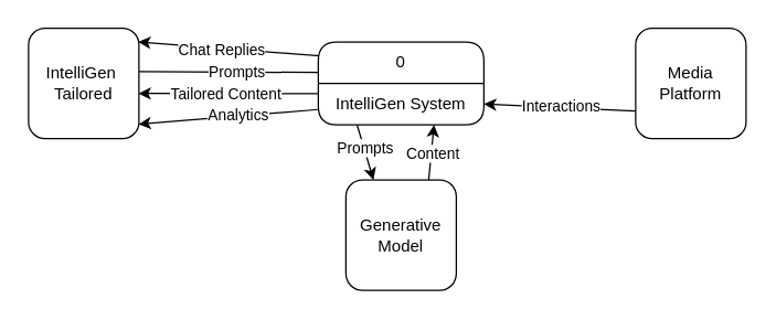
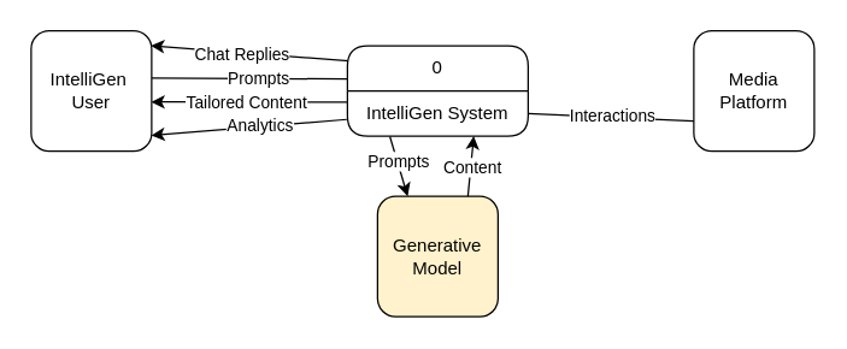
  <mxCell id="0" />
  <mxCell id="1" parent="0" />
  <mxCell id="2" style="rounded=0;orthogonalLoop=1;jettySize=auto;html=1;entryX=0.996;entryY=0.591;entryDx=0;entryDy=0;entryPerimeter=0;exitX=0.001;exitY=0.246;exitDx=0;exitDy=0;exitPerimeter=0;" edge="1" parent="1" source="9" target="12"><mxGeometry relative="1" as="geometry" /></mxCell>
  <mxCell id="3" value="Tailored Content" style="edgeLabel;html=1;align=center;verticalAlign=middle;resizable=0;points=[];" vertex="1" connectable="0" parent="2"><mxGeometry x="0.24" y="-1" relative="1" as="geometry"><mxPoint x="13" y="1" as="offset" /></mxGeometry></mxCell>
  <mxCell id="4" style="rounded=0;orthogonalLoop=1;jettySize=auto;html=1;exitX=0.98;exitY=0.083;exitDx=0;exitDy=0;exitPerimeter=0;entryX=0.993;entryY=0.123;entryDx=0;entryDy=0;entryPerimeter=0;" edge="1" parent="1" target="12"><mxGeometry relative="1" as="geometry"><mxPoint x="180" y="29.949" as="targetPoint" /><mxPoint x="231" y="40" as="sourcePoint" /></mxGeometry></mxCell>
  <mxCell id="5" value="Chat Replies" style="edgeLabel;html=1;align=center;verticalAlign=middle;resizable=0;points=[];" vertex="1" connectable="0" parent="4"><mxGeometry x="0.341" y="-1" relative="1" as="geometry"><mxPoint x="16" y="3" as="offset" /></mxGeometry></mxCell>
  <mxCell id="6" style="rounded=0;orthogonalLoop=1;jettySize=auto;html=1;entryX=0.25;entryY=0;entryDx=0;entryDy=0;exitX=0.235;exitY=1.009;exitDx=0;exitDy=0;exitPerimeter=0;" edge="1" parent="1" source="9" target="18"><mxGeometry relative="1" as="geometry" /></mxCell>
  <mxCell id="7" value="Prompts" style="edgeLabel;html=1;align=center;verticalAlign=middle;resizable=0;points=[];" vertex="1" connectable="0" parent="6"><mxGeometry x="-0.166" relative="1" as="geometry"><mxPoint as="offset" /></mxGeometry></mxCell>
  <mxCell id="8" value="0" style="swimlane;fontStyle=0;childLayout=stackLayout;horizontal=1;startSize=30;horizontalStack=0;resizeParent=1;resizeParentMax=0;resizeLast=0;collapsible=0;marginBottom=0;whiteSpace=wrap;html=1;container=1;rounded=1;" vertex="1" parent="1"><mxGeometry x="230" y="30" width="120" height="60" as="geometry" /></mxCell>
  <mxCell id="9" value="IntelliGen System" style="text;strokeColor=none;fillColor=none;align=center;verticalAlign=middle;spacingLeft=4;spacingRight=4;overflow=hidden;points=[[0,0.5],[1,0.5]];portConstraint=eastwest;rotatable=0;whiteSpace=wrap;html=1;" vertex="1" parent="8"><mxGeometry y="30" width="120" height="30" as="geometry" /></mxCell>
  <mxCell id="10" style="rounded=0;orthogonalLoop=1;jettySize=auto;html=1;entryX=0.002;entryY=0.367;entryDx=0;entryDy=0;exitX=0.999;exitY=0.393;exitDx=0;exitDy=0;entryPerimeter=0;exitPerimeter=0;endArrow=none;" edge="1" parent="1" source="12" target="8"><mxGeometry relative="1" as="geometry" /></mxCell>
  <mxCell id="11" value="Prompts" style="edgeLabel;html=1;align=center;verticalAlign=middle;resizable=0;points=[];" vertex="1" connectable="0" parent="10"><mxGeometry x="0.307" y="1" relative="1" as="geometry"><mxPoint x="-14" y="1" as="offset" /></mxGeometry></mxCell>
- <mxCell id="12" value="&lt;div&gt;IntelliGen&amp;nbsp;&lt;/div&gt;&lt;div&gt;Tailored&lt;/div&gt;" style="whiteSpace=wrap;html=1;aspect=fixed;rounded=1;" vertex="1" parent="1"><mxGeometry x="20" y="20" width="80" height="80" as="geometry" /></mxCell>
- <mxCell id="13" style="rounded=0;orthogonalLoop=1;jettySize=auto;html=1;exitX=0;exitY=0.75;exitDx=0;exitDy=0;entryX=1;entryY=0.5;entryDx=0;entryDy=0;" edge="1" parent="1" source="15" target="9"><mxGeometry relative="1" as="geometry" /></mxCell>
+ <mxCell id="12" value="&lt;div&gt;IntelliGen&amp;nbsp;&lt;/div&gt;&lt;div&gt;User&lt;/div&gt;" style="whiteSpace=wrap;html=1;aspect=fixed;rounded=1;" vertex="1" parent="1"><mxGeometry x="20" y="20" width="80" height="80" as="geometry" /></mxCell>
+ <mxCell id="13" style="rounded=0;orthogonalLoop=1;jettySize=auto;html=1;exitX=0;exitY=0.75;exitDx=0;exitDy=0;entryX=1;entryY=0.5;entryDx=0;entryDy=0;endArrow=none;" edge="1" parent="1" source="15" target="9"><mxGeometry relative="1" as="geometry" /></mxCell>
  <mxCell id="14" value="Interactions" style="edgeLabel;html=1;align=center;verticalAlign=middle;resizable=0;points=[];" vertex="1" connectable="0" parent="13"><mxGeometry x="0.028" y="-1" relative="1" as="geometry"><mxPoint x="2" as="offset" /></mxGeometry></mxCell>
  <mxCell id="15" value="&lt;div&gt;Media Platform&lt;br&gt;&lt;/div&gt;" style="whiteSpace=wrap;html=1;aspect=fixed;rounded=1;" vertex="1" parent="1"><mxGeometry x="460" y="20" width="80" height="80" as="geometry" /></mxCell>
  <mxCell id="16" style="rounded=0;orthogonalLoop=1;jettySize=auto;html=1;entryX=0.996;entryY=0.869;entryDx=0;entryDy=0;exitX=-0.003;exitY=0.63;exitDx=0;exitDy=0;exitPerimeter=0;entryPerimeter=0;" edge="1" parent="1" source="9" target="12"><mxGeometry relative="1" as="geometry" /></mxCell>
  <mxCell id="17" value="Analytics" style="edgeLabel;html=1;align=center;verticalAlign=middle;resizable=0;points=[];" vertex="1" connectable="0" parent="16"><mxGeometry x="-0.116" y="-1" relative="1" as="geometry"><mxPoint as="offset" /></mxGeometry></mxCell>
- <mxCell id="18" value="&lt;div&gt;Generative&lt;/div&gt;&lt;div&gt;Model&lt;/div&gt;" style="whiteSpace=wrap;html=1;aspect=fixed;rounded=1;" vertex="1" parent="1"><mxGeometry x="250" y="130" width="80" height="80" as="geometry" /></mxCell>
+ <mxCell id="18" value="&lt;div&gt;Generative&lt;/div&gt;&lt;div&gt;Model&lt;/div&gt;" style="whiteSpace=wrap;html=1;aspect=fixed;rounded=1;fillColor=#fff2cc;" vertex="1" parent="1"><mxGeometry x="250" y="130" width="80" height="80" as="geometry" /></mxCell>
  <mxCell id="19" style="rounded=0;orthogonalLoop=1;jettySize=auto;html=1;exitX=0.75;exitY=0;exitDx=0;exitDy=0;entryX=0.699;entryY=0.997;entryDx=0;entryDy=0;entryPerimeter=0;" edge="1" parent="1" source="18" target="9"><mxGeometry relative="1" as="geometry" /></mxCell>
  <mxCell id="20" value="Content" style="edgeLabel;html=1;align=center;verticalAlign=middle;resizable=0;points=[];" vertex="1" connectable="0" parent="19"><mxGeometry x="-0.017" y="-1" relative="1" as="geometry"><mxPoint as="offset" /></mxGeometry></mxCell>
